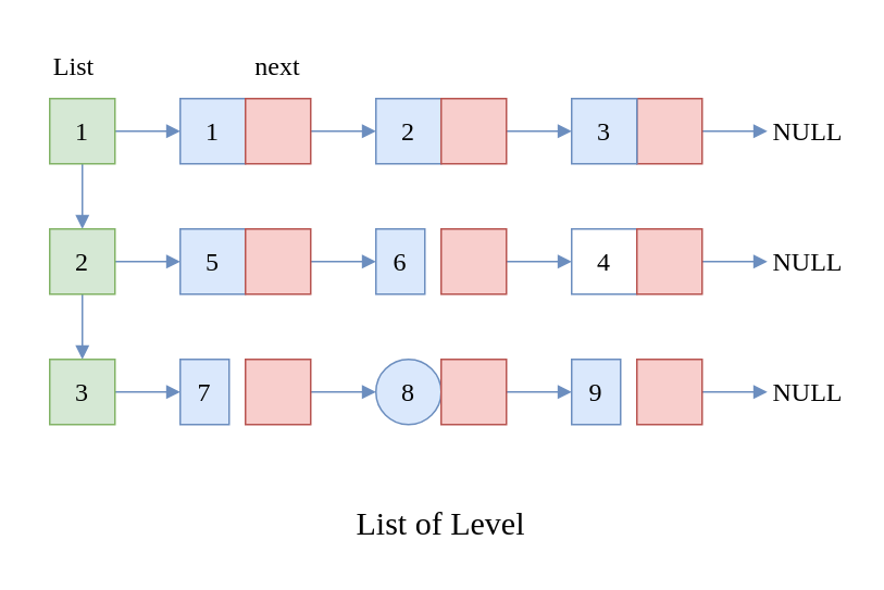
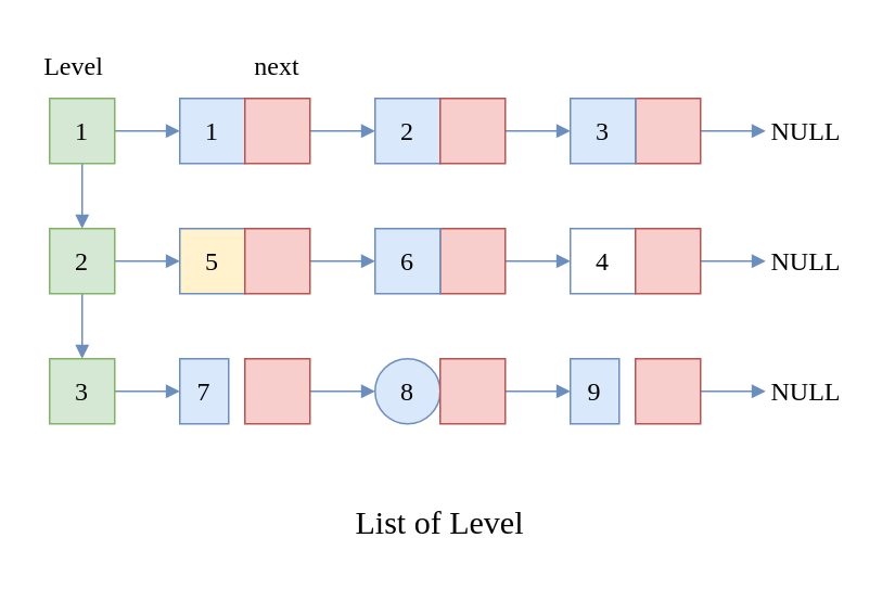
  <mxCell id="0" />
  <mxCell id="1" parent="0" />
  <mxCell id="2" value="List of Level" style="text;html=1;align=center;verticalAlign=middle;whiteSpace=wrap;rounded=0;fontFamily=Ubuntu;fontSize=20;fontStyle=0;" parent="1" vertex="1"><mxGeometry x="190" y="300" width="160" height="40" as="geometry" /></mxCell>
  <mxCell id="3" value="1" style="rounded=0;whiteSpace=wrap;html=1;shadow=0;strokeColor=#6c8ebf;strokeWidth=1;fontFamily=Ubuntu;fontSize=16;fontStyle=0;fillColor=#dae8fc;" parent="1" vertex="1"><mxGeometry x="110" y="60" width="40" height="40" as="geometry" /></mxCell>
  <mxCell id="4" style="edgeStyle=orthogonalEdgeStyle;rounded=1;orthogonalLoop=1;jettySize=auto;html=1;entryX=0;entryY=0.5;entryDx=0;entryDy=0;shadow=0;strokeColor=#6c8ebf;strokeWidth=1;fontFamily=Ubuntu;fontSize=14;fontStyle=0;endArrow=block;endFill=1;fillColor=#dae8fc;" parent="1" source="5" target="6" edge="1"><mxGeometry relative="1" as="geometry" /></mxCell>
  <mxCell id="5" value="" style="rounded=0;whiteSpace=wrap;html=1;shadow=0;strokeColor=#b85450;strokeWidth=1;fontFamily=Ubuntu;fontSize=16;fontStyle=0;fillColor=#f8cecc;" parent="1" vertex="1"><mxGeometry x="150" y="60" width="40" height="40" as="geometry" /></mxCell>
  <mxCell id="6" value="2" style="rounded=0;whiteSpace=wrap;html=1;shadow=0;strokeColor=#6c8ebf;strokeWidth=1;fontFamily=Ubuntu;fontSize=16;fontStyle=0;fillColor=#dae8fc;" parent="1" vertex="1"><mxGeometry x="230" y="60" width="40" height="40" as="geometry" /></mxCell>
  <mxCell id="7" style="edgeStyle=orthogonalEdgeStyle;rounded=1;orthogonalLoop=1;jettySize=auto;html=1;entryX=0;entryY=0.5;entryDx=0;entryDy=0;shadow=0;strokeColor=#6c8ebf;strokeWidth=1;fontFamily=Ubuntu;fontSize=14;fontStyle=0;endArrow=block;endFill=1;fillColor=#dae8fc;" parent="1" source="8" target="11" edge="1"><mxGeometry relative="1" as="geometry" /></mxCell>
  <mxCell id="8" value="" style="rounded=0;whiteSpace=wrap;html=1;shadow=0;strokeColor=#b85450;strokeWidth=1;fontFamily=Ubuntu;fontSize=16;fontStyle=0;fillColor=#f8cecc;" parent="1" vertex="1"><mxGeometry x="270" y="60" width="40" height="40" as="geometry" /></mxCell>
  <mxCell id="9" style="edgeStyle=orthogonalEdgeStyle;rounded=1;orthogonalLoop=1;jettySize=auto;html=1;shadow=0;strokeColor=#6c8ebf;strokeWidth=1;fontFamily=Ubuntu;fontSize=14;fontStyle=0;endArrow=block;endFill=1;fillColor=#dae8fc;" parent="1" source="10" target="27" edge="1"><mxGeometry relative="1" as="geometry" /></mxCell>
  <mxCell id="10" value="" style="rounded=0;whiteSpace=wrap;html=1;shadow=0;strokeColor=#b85450;strokeWidth=1;fontFamily=Ubuntu;fontSize=16;fontStyle=0;fillColor=#f8cecc;" parent="1" vertex="1"><mxGeometry x="390" y="60" width="40" height="40" as="geometry" /></mxCell>
  <mxCell id="11" value="3" style="rounded=0;whiteSpace=wrap;html=1;shadow=0;strokeColor=#6c8ebf;strokeWidth=1;fontFamily=Ubuntu;fontSize=16;fontStyle=0;fillColor=#dae8fc;" parent="1" vertex="1"><mxGeometry x="350" y="60" width="40" height="40" as="geometry" /></mxCell>
  <mxCell id="12" value="4" style="rounded=0;whiteSpace=wrap;html=1;shadow=0;strokeColor=#6c8ebf;strokeWidth=1;fontFamily=Ubuntu;fontSize=16;fontStyle=0;fillColor=#ffffff;" parent="1" vertex="1"><mxGeometry x="350" y="140" width="40" height="40" as="geometry" /></mxCell>
- <mxCell id="13" value="5" style="rounded=0;whiteSpace=wrap;html=1;shadow=0;strokeColor=#6c8ebf;strokeWidth=1;fontFamily=Ubuntu;fontSize=16;fontStyle=0;fillColor=#dae8fc;" parent="1" vertex="1"><mxGeometry x="110" y="140" width="40" height="40" as="geometry" /></mxCell>
+ <mxCell id="13" value="5" style="rounded=0;whiteSpace=wrap;html=1;shadow=0;strokeColor=#6c8ebf;strokeWidth=1;fontFamily=Ubuntu;fontSize=16;fontStyle=0;fillColor=#fff2cc;" parent="1" vertex="1"><mxGeometry x="110" y="140" width="40" height="40" as="geometry" /></mxCell>
  <mxCell id="14" style="edgeStyle=orthogonalEdgeStyle;rounded=1;orthogonalLoop=1;jettySize=auto;html=1;shadow=0;strokeColor=#6c8ebf;strokeWidth=1;fontFamily=Ubuntu;fontSize=14;fontStyle=0;endArrow=block;endFill=1;fillColor=#dae8fc;" parent="1" source="15" target="18" edge="1"><mxGeometry relative="1" as="geometry" /></mxCell>
  <mxCell id="15" value="" style="rounded=0;whiteSpace=wrap;html=1;shadow=0;strokeColor=#b85450;strokeWidth=1;fontFamily=Ubuntu;fontSize=16;fontStyle=0;fillColor=#f8cecc;" parent="1" vertex="1"><mxGeometry x="150" y="140" width="40" height="40" as="geometry" /></mxCell>
  <mxCell id="16" style="edgeStyle=orthogonalEdgeStyle;rounded=1;orthogonalLoop=1;jettySize=auto;html=1;shadow=0;strokeColor=#6c8ebf;strokeWidth=1;fontFamily=Ubuntu;fontSize=14;fontStyle=0;endArrow=block;endFill=1;fillColor=#dae8fc;" parent="1" source="17" target="12" edge="1"><mxGeometry relative="1" as="geometry" /></mxCell>
  <mxCell id="17" value="" style="rounded=0;whiteSpace=wrap;html=1;shadow=0;strokeColor=#b85450;strokeWidth=1;fontFamily=Ubuntu;fontSize=16;fontStyle=0;fillColor=#f8cecc;" parent="1" vertex="1"><mxGeometry x="270" y="140" width="40" height="40" as="geometry" /></mxCell>
- <mxCell id="18" value="6" style="rounded=0;whiteSpace=wrap;html=1;shadow=0;strokeColor=#6c8ebf;strokeWidth=1;fontFamily=Ubuntu;fontSize=16;fontStyle=0;fillColor=#dae8fc;" parent="1" vertex="1"><mxGeometry x="230" y="140" width="30" height="40" as="geometry" /></mxCell>
+ <mxCell id="18" value="6" style="rounded=0;whiteSpace=wrap;html=1;shadow=0;strokeColor=#6c8ebf;strokeWidth=1;fontFamily=Ubuntu;fontSize=16;fontStyle=0;fillColor=#dae8fc;" parent="1" vertex="1"><mxGeometry x="230" y="140" width="40" height="40" as="geometry" /></mxCell>
  <mxCell id="19" value="7" style="rounded=0;whiteSpace=wrap;html=1;shadow=0;strokeColor=#6c8ebf;strokeWidth=1;fontFamily=Ubuntu;fontSize=16;fontStyle=0;fillColor=#dae8fc;" parent="1" vertex="1"><mxGeometry x="110" y="220" width="30" height="40" as="geometry" /></mxCell>
  <mxCell id="20" style="edgeStyle=orthogonalEdgeStyle;rounded=1;orthogonalLoop=1;jettySize=auto;html=1;entryX=0;entryY=0.5;entryDx=0;entryDy=0;shadow=0;strokeColor=#6c8ebf;strokeWidth=1;fontFamily=Ubuntu;fontSize=14;fontStyle=0;endArrow=block;endFill=1;fillColor=#dae8fc;" parent="1" source="21" target="23" edge="1"><mxGeometry relative="1" as="geometry" /></mxCell>
  <mxCell id="21" value="" style="rounded=0;whiteSpace=wrap;html=1;shadow=0;strokeColor=#b85450;strokeWidth=1;fontFamily=Ubuntu;fontSize=16;fontStyle=0;fillColor=#f8cecc;" parent="1" vertex="1"><mxGeometry x="150" y="220" width="40" height="40" as="geometry" /></mxCell>
  <mxCell id="22" value="next" style="text;html=1;align=center;verticalAlign=middle;whiteSpace=wrap;rounded=0;fontFamily=Ubuntu;fontSize=16;fontStyle=0;" parent="1" vertex="1"><mxGeometry x="150" y="20" width="40" height="40" as="geometry" /></mxCell>
  <mxCell id="23" value="8" style="ellipse;whiteSpace=wrap;html=1;shadow=0;strokeColor=#6c8ebf;strokeWidth=1;fontFamily=Ubuntu;fontSize=16;fontStyle=0;fillColor=#dae8fc;" parent="1" vertex="1"><mxGeometry x="230" y="220" width="40" height="40" as="geometry" /></mxCell>
  <mxCell id="24" style="edgeStyle=orthogonalEdgeStyle;rounded=1;orthogonalLoop=1;jettySize=auto;html=1;entryX=0;entryY=0.5;entryDx=0;entryDy=0;shadow=0;strokeColor=#6c8ebf;strokeWidth=1;fontFamily=Ubuntu;fontSize=14;fontStyle=0;endArrow=block;endFill=1;fillColor=#dae8fc;" parent="1" source="25" target="26" edge="1"><mxGeometry relative="1" as="geometry" /></mxCell>
  <mxCell id="25" value="" style="rounded=0;whiteSpace=wrap;html=1;shadow=0;strokeColor=#b85450;strokeWidth=1;fontFamily=Ubuntu;fontSize=16;fontStyle=0;fillColor=#f8cecc;" parent="1" vertex="1"><mxGeometry x="270" y="220" width="40" height="40" as="geometry" /></mxCell>
  <mxCell id="26" value="9" style="rounded=0;whiteSpace=wrap;html=1;shadow=0;strokeColor=#6c8ebf;strokeWidth=1;fontFamily=Ubuntu;fontSize=16;fontStyle=0;fillColor=#dae8fc;" parent="1" vertex="1"><mxGeometry x="350" y="220" width="30" height="40" as="geometry" /></mxCell>
  <mxCell id="27" value="NULL" style="text;html=1;align=center;verticalAlign=middle;whiteSpace=wrap;rounded=0;fontFamily=Ubuntu;fontSize=16;fontStyle=0;" parent="1" vertex="1"><mxGeometry x="470" y="60" width="50" height="40" as="geometry" /></mxCell>
  <mxCell id="28" style="edgeStyle=orthogonalEdgeStyle;rounded=1;orthogonalLoop=1;jettySize=auto;html=1;shadow=0;strokeColor=#6c8ebf;strokeWidth=1;fontFamily=Ubuntu;fontSize=14;fontStyle=0;endArrow=block;endFill=1;fillColor=#dae8fc;" parent="1" source="30" target="3" edge="1"><mxGeometry relative="1" as="geometry" /></mxCell>
  <mxCell id="29" style="edgeStyle=orthogonalEdgeStyle;rounded=1;orthogonalLoop=1;jettySize=auto;html=1;shadow=0;strokeColor=#6c8ebf;strokeWidth=1;fontFamily=Ubuntu;fontSize=14;fontStyle=0;endArrow=block;endFill=1;fillColor=#dae8fc;" parent="1" source="30" target="33" edge="1"><mxGeometry relative="1" as="geometry" /></mxCell>
  <mxCell id="30" value="1" style="rounded=0;whiteSpace=wrap;html=1;shadow=0;strokeColor=#82b366;strokeWidth=1;fontFamily=Ubuntu;fontSize=16;fontStyle=0;fillColor=#d5e8d4;" parent="1" vertex="1"><mxGeometry x="30" y="60" width="40" height="40" as="geometry" /></mxCell>
  <mxCell id="31" style="edgeStyle=orthogonalEdgeStyle;rounded=1;orthogonalLoop=1;jettySize=auto;html=1;entryX=0;entryY=0.5;entryDx=0;entryDy=0;shadow=0;strokeColor=#6c8ebf;strokeWidth=1;fontFamily=Ubuntu;fontSize=14;fontStyle=0;endArrow=block;endFill=1;fillColor=#dae8fc;" parent="1" source="33" target="13" edge="1"><mxGeometry relative="1" as="geometry" /></mxCell>
  <mxCell id="32" style="edgeStyle=orthogonalEdgeStyle;rounded=1;orthogonalLoop=1;jettySize=auto;html=1;shadow=0;strokeColor=#6c8ebf;strokeWidth=1;fontFamily=Ubuntu;fontSize=14;fontStyle=0;endArrow=block;endFill=1;fillColor=#dae8fc;" parent="1" source="33" target="35" edge="1"><mxGeometry relative="1" as="geometry" /></mxCell>
  <mxCell id="33" value="2" style="rounded=0;whiteSpace=wrap;html=1;shadow=0;strokeColor=#82b366;strokeWidth=1;fontFamily=Ubuntu;fontSize=16;fontStyle=0;fillColor=#d5e8d4;" parent="1" vertex="1"><mxGeometry x="30" y="140" width="40" height="40" as="geometry" /></mxCell>
  <mxCell id="34" style="edgeStyle=orthogonalEdgeStyle;rounded=1;orthogonalLoop=1;jettySize=auto;html=1;entryX=0;entryY=0.5;entryDx=0;entryDy=0;shadow=0;strokeColor=#6c8ebf;strokeWidth=1;fontFamily=Ubuntu;fontSize=14;fontStyle=0;endArrow=block;endFill=1;fillColor=#dae8fc;" parent="1" source="35" target="19" edge="1"><mxGeometry relative="1" as="geometry" /></mxCell>
  <mxCell id="35" value="3" style="rounded=0;whiteSpace=wrap;html=1;shadow=0;strokeColor=#82b366;strokeWidth=1;fontFamily=Ubuntu;fontSize=16;fontStyle=0;fillColor=#d5e8d4;" parent="1" vertex="1"><mxGeometry x="30" y="220" width="40" height="40" as="geometry" /></mxCell>
  <mxCell id="36" style="edgeStyle=orthogonalEdgeStyle;rounded=1;orthogonalLoop=1;jettySize=auto;html=1;shadow=0;strokeColor=#6c8ebf;strokeWidth=1;fontFamily=Ubuntu;fontSize=14;fontStyle=0;endArrow=block;endFill=1;fillColor=#dae8fc;" parent="1" source="37" target="42" edge="1"><mxGeometry relative="1" as="geometry" /></mxCell>
  <mxCell id="37" value="" style="rounded=0;whiteSpace=wrap;html=1;shadow=0;strokeColor=#b85450;strokeWidth=1;fontFamily=Ubuntu;fontSize=16;fontStyle=0;fillColor=#f8cecc;" parent="1" vertex="1"><mxGeometry x="390" y="220" width="40" height="40" as="geometry" /></mxCell>
  <mxCell id="38" style="edgeStyle=orthogonalEdgeStyle;rounded=1;orthogonalLoop=1;jettySize=auto;html=1;shadow=0;strokeColor=#6c8ebf;strokeWidth=1;fontFamily=Ubuntu;fontSize=14;fontStyle=0;endArrow=block;endFill=1;fillColor=#dae8fc;" parent="1" source="39" target="41" edge="1"><mxGeometry relative="1" as="geometry" /></mxCell>
  <mxCell id="39" value="" style="rounded=0;whiteSpace=wrap;html=1;shadow=0;strokeColor=#b85450;strokeWidth=1;fontFamily=Ubuntu;fontSize=16;fontStyle=0;fillColor=#f8cecc;" parent="1" vertex="1"><mxGeometry x="390" y="140" width="40" height="40" as="geometry" /></mxCell>
- <mxCell id="40" value="List" style="text;html=1;align=center;verticalAlign=middle;whiteSpace=wrap;rounded=0;fontFamily=Ubuntu;fontSize=16;fontStyle=0;" parent="1" vertex="1"><mxGeometry x="20" y="20" width="50" height="40" as="geometry" /></mxCell>
+ <mxCell id="40" value="Level" style="text;html=1;align=center;verticalAlign=middle;whiteSpace=wrap;rounded=0;fontFamily=Ubuntu;fontSize=16;fontStyle=0;" parent="1" vertex="1"><mxGeometry x="20" y="20" width="50" height="40" as="geometry" /></mxCell>
  <mxCell id="41" value="NULL" style="text;html=1;align=center;verticalAlign=middle;whiteSpace=wrap;rounded=0;fontFamily=Ubuntu;fontSize=16;fontStyle=0;" parent="1" vertex="1"><mxGeometry x="470" y="140" width="50" height="40" as="geometry" /></mxCell>
  <mxCell id="42" value="NULL" style="text;html=1;align=center;verticalAlign=middle;whiteSpace=wrap;rounded=0;fontFamily=Ubuntu;fontSize=16;fontStyle=0;" parent="1" vertex="1"><mxGeometry x="470" y="220" width="50" height="40" as="geometry" /></mxCell>
